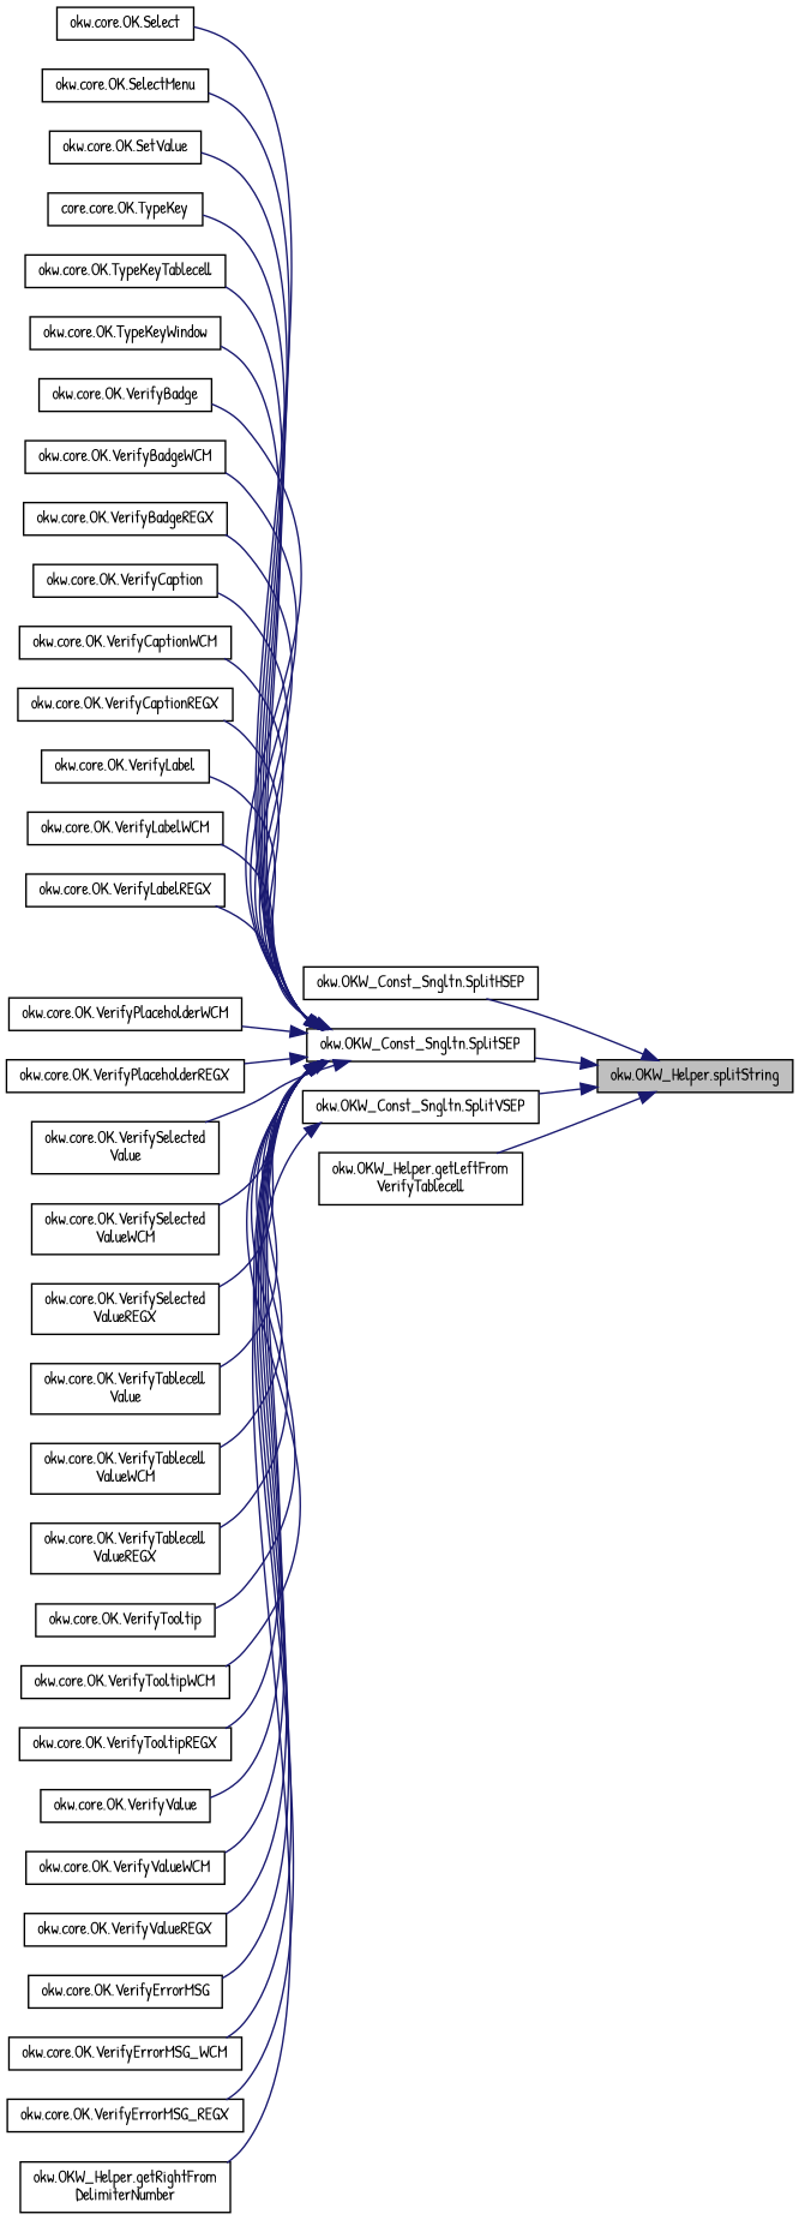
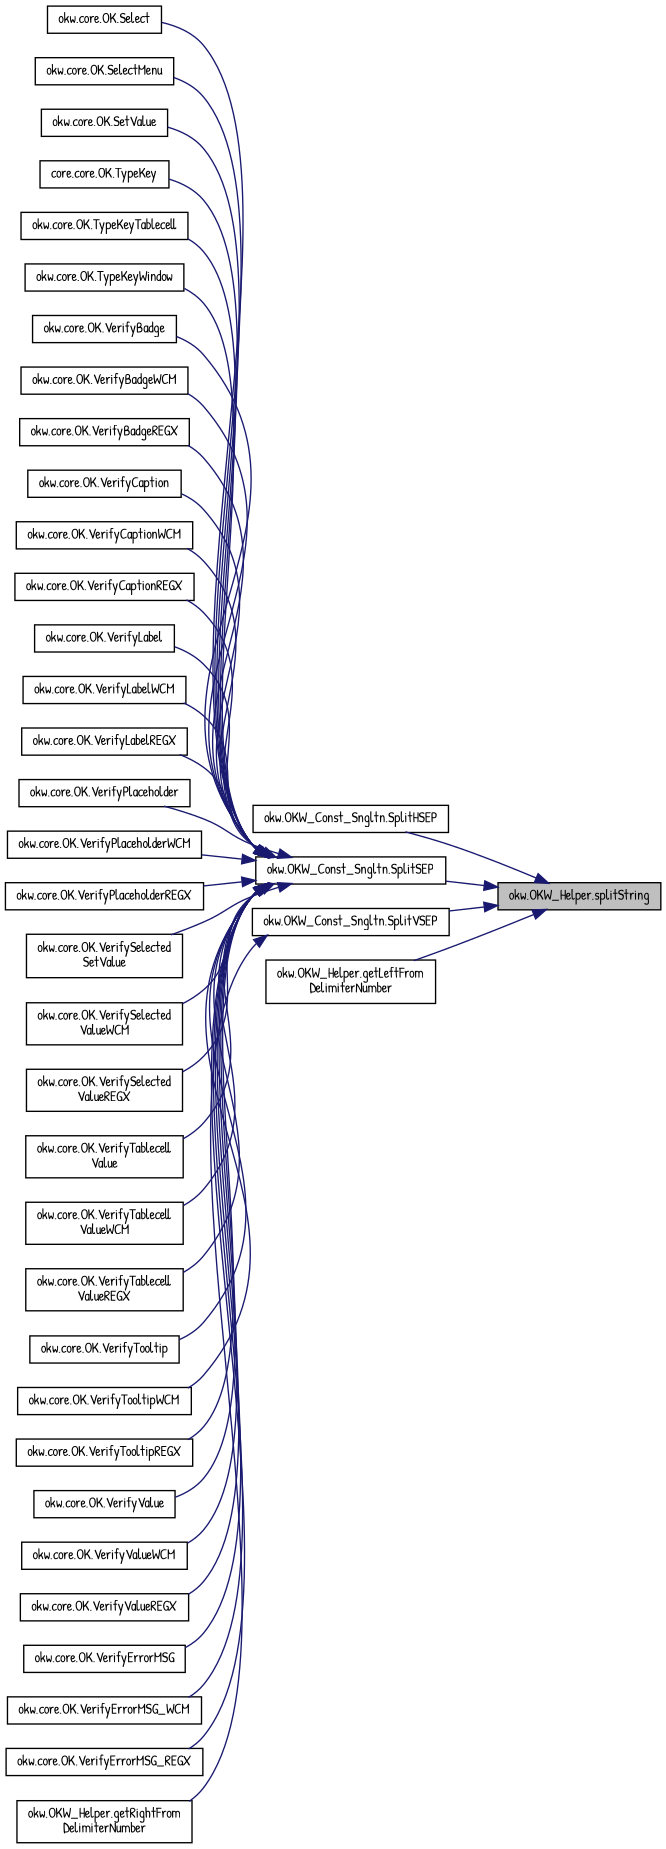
  digraph {
    fontname="Patrick Hand"
    rankdir=RL
    node [color=black fillcolor=white fontname="Patrick Hand" fontsize=10 shape=record style=filled]
    edge [color=midnightblue dir=back fontname="Patrick Hand" fontsize=10 labelfontname=Helvetica labelfontsize=10 style=solid]
    n1 [fillcolor=grey75 fontcolor=black height=0.2 label="okw.OKW_Helper.splitString" width=0.4]
    n2 [height=0.2 label="okw.OKW_Const_Sngltn.SplitHSEP" width=0.4]
    n3 [height=0.2 label="okw.OKW_Const_Sngltn.SplitSEP" width=0.4]
    n4 [height=0.2 label="okw.OKW_Const_Sngltn.SplitVSEP" width=0.4]
-   n5 [height=0.2 label="okw.OKW_Helper.getLeftFrom\lVerifyTablecell" width=0.4]
+   n5 [height=0.2 label="okw.OKW_Helper.getLeftFrom\lDelimiterNumber" width=0.4]
    n6 [height=0.2 label="okw.core.OK.Select" width=0.4]
    n7 [height=0.2 label="okw.core.OK.SelectMenu" width=0.4]
    n8 [height=0.2 label="okw.core.OK.SetValue" width=0.4]
    n9 [height=0.2 label="core.core.OK.TypeKey" width=0.4]
    n10 [height=0.2 label="okw.core.OK.TypeKeyTablecell" width=0.4]
    n11 [height=0.2 label="okw.core.OK.TypeKeyWindow" width=0.4]
    n12 [height=0.2 label="okw.core.OK.VerifyBadge" width=0.4]
    n13 [height=0.2 label="okw.core.OK.VerifyBadgeWCM" width=0.4]
    n14 [height=0.2 label="okw.core.OK.VerifyBadgeREGX" width=0.4]
    n15 [height=0.2 label="okw.core.OK.VerifyCaption" width=0.4]
    n16 [height=0.2 label="okw.core.OK.VerifyCaptionWCM" width=0.4]
    n17 [height=0.2 label="okw.core.OK.VerifyCaptionREGX" width=0.4]
    n18 [height=0.2 label="okw.core.OK.VerifyLabel" width=0.4]
    n19 [height=0.2 label="okw.core.OK.VerifyLabelWCM" width=0.4]
    n20 [height=0.2 label="okw.core.OK.VerifyLabelREGX" width=0.4]
+   n21 [height=0.2 label="okw.core.OK.VerifyPlaceholder" width=0.4]
    n22 [height=0.2 label="okw.core.OK.VerifyPlaceholderWCM" width=0.4]
    n23 [height=0.2 label="okw.core.OK.VerifyPlaceholderREGX" width=0.4]
-   n24 [height=0.2 label="okw.core.OK.VerifySelected\lValue" width=0.4]
+   n24 [height=0.2 label="okw.core.OK.VerifySelected\lSetValue" width=0.4]
    n25 [height=0.2 label="okw.core.OK.VerifySelected\lValueWCM" width=0.4]
    n26 [height=0.2 label="okw.core.OK.VerifySelected\lValueREGX" width=0.4]
    n27 [height=0.2 label="okw.core.OK.VerifyTablecell\lValue" width=0.4]
    n28 [height=0.2 label="okw.core.OK.VerifyTablecell\lValueWCM" width=0.4]
    n29 [height=0.2 label="okw.core.OK.VerifyTablecell\lValueREGX" width=0.4]
    n30 [height=0.2 label="okw.core.OK.VerifyTooltip" width=0.4]
    n31 [height=0.2 label="okw.core.OK.VerifyTooltipWCM" width=0.4]
    n32 [height=0.2 label="okw.core.OK.VerifyTooltipREGX" width=0.4]
    n33 [height=0.2 label="okw.core.OK.VerifyValue" width=0.4]
    n34 [height=0.2 label="okw.core.OK.VerifyValueWCM" width=0.4]
    n35 [height=0.2 label="okw.core.OK.VerifyValueREGX" width=0.4]
    n36 [height=0.2 label="okw.core.OK.VerifyErrorMSG" width=0.4]
    n37 [height=0.2 label="okw.core.OK.VerifyErrorMSG_WCM" width=0.4]
    n38 [height=0.2 label="okw.core.OK.VerifyErrorMSG_REGX" width=0.4]
    n39 [height=0.2 label="okw.OKW_Helper.getRightFrom\lDelimiterNumber" width=0.4]
    n1 -> n2
    n1 -> n3
    n1 -> n4
    n1 -> n5
    n3 -> n6
    n3 -> n7
    n3 -> n8
    n3 -> n9
    n3 -> n10
    n3 -> n11
    n3 -> n12
    n3 -> n13
    n3 -> n14
    n3 -> n15
    n3 -> n16
    n3 -> n17
    n3 -> n18
    n3 -> n19
    n3 -> n20
+   n3 -> n21
    n3 -> n22
    n3 -> n23
    n3 -> n24
    n3 -> n25
    n3 -> n26
    n3 -> n27
    n3 -> n28
    n3 -> n29
    n3 -> n30
    n3 -> n31
    n3 -> n32
    n3 -> n33
    n3 -> n34
    n3 -> n35
    n3 -> n36
    n3 -> n37
    n3 -> n38
    n4 -> n39
  }
